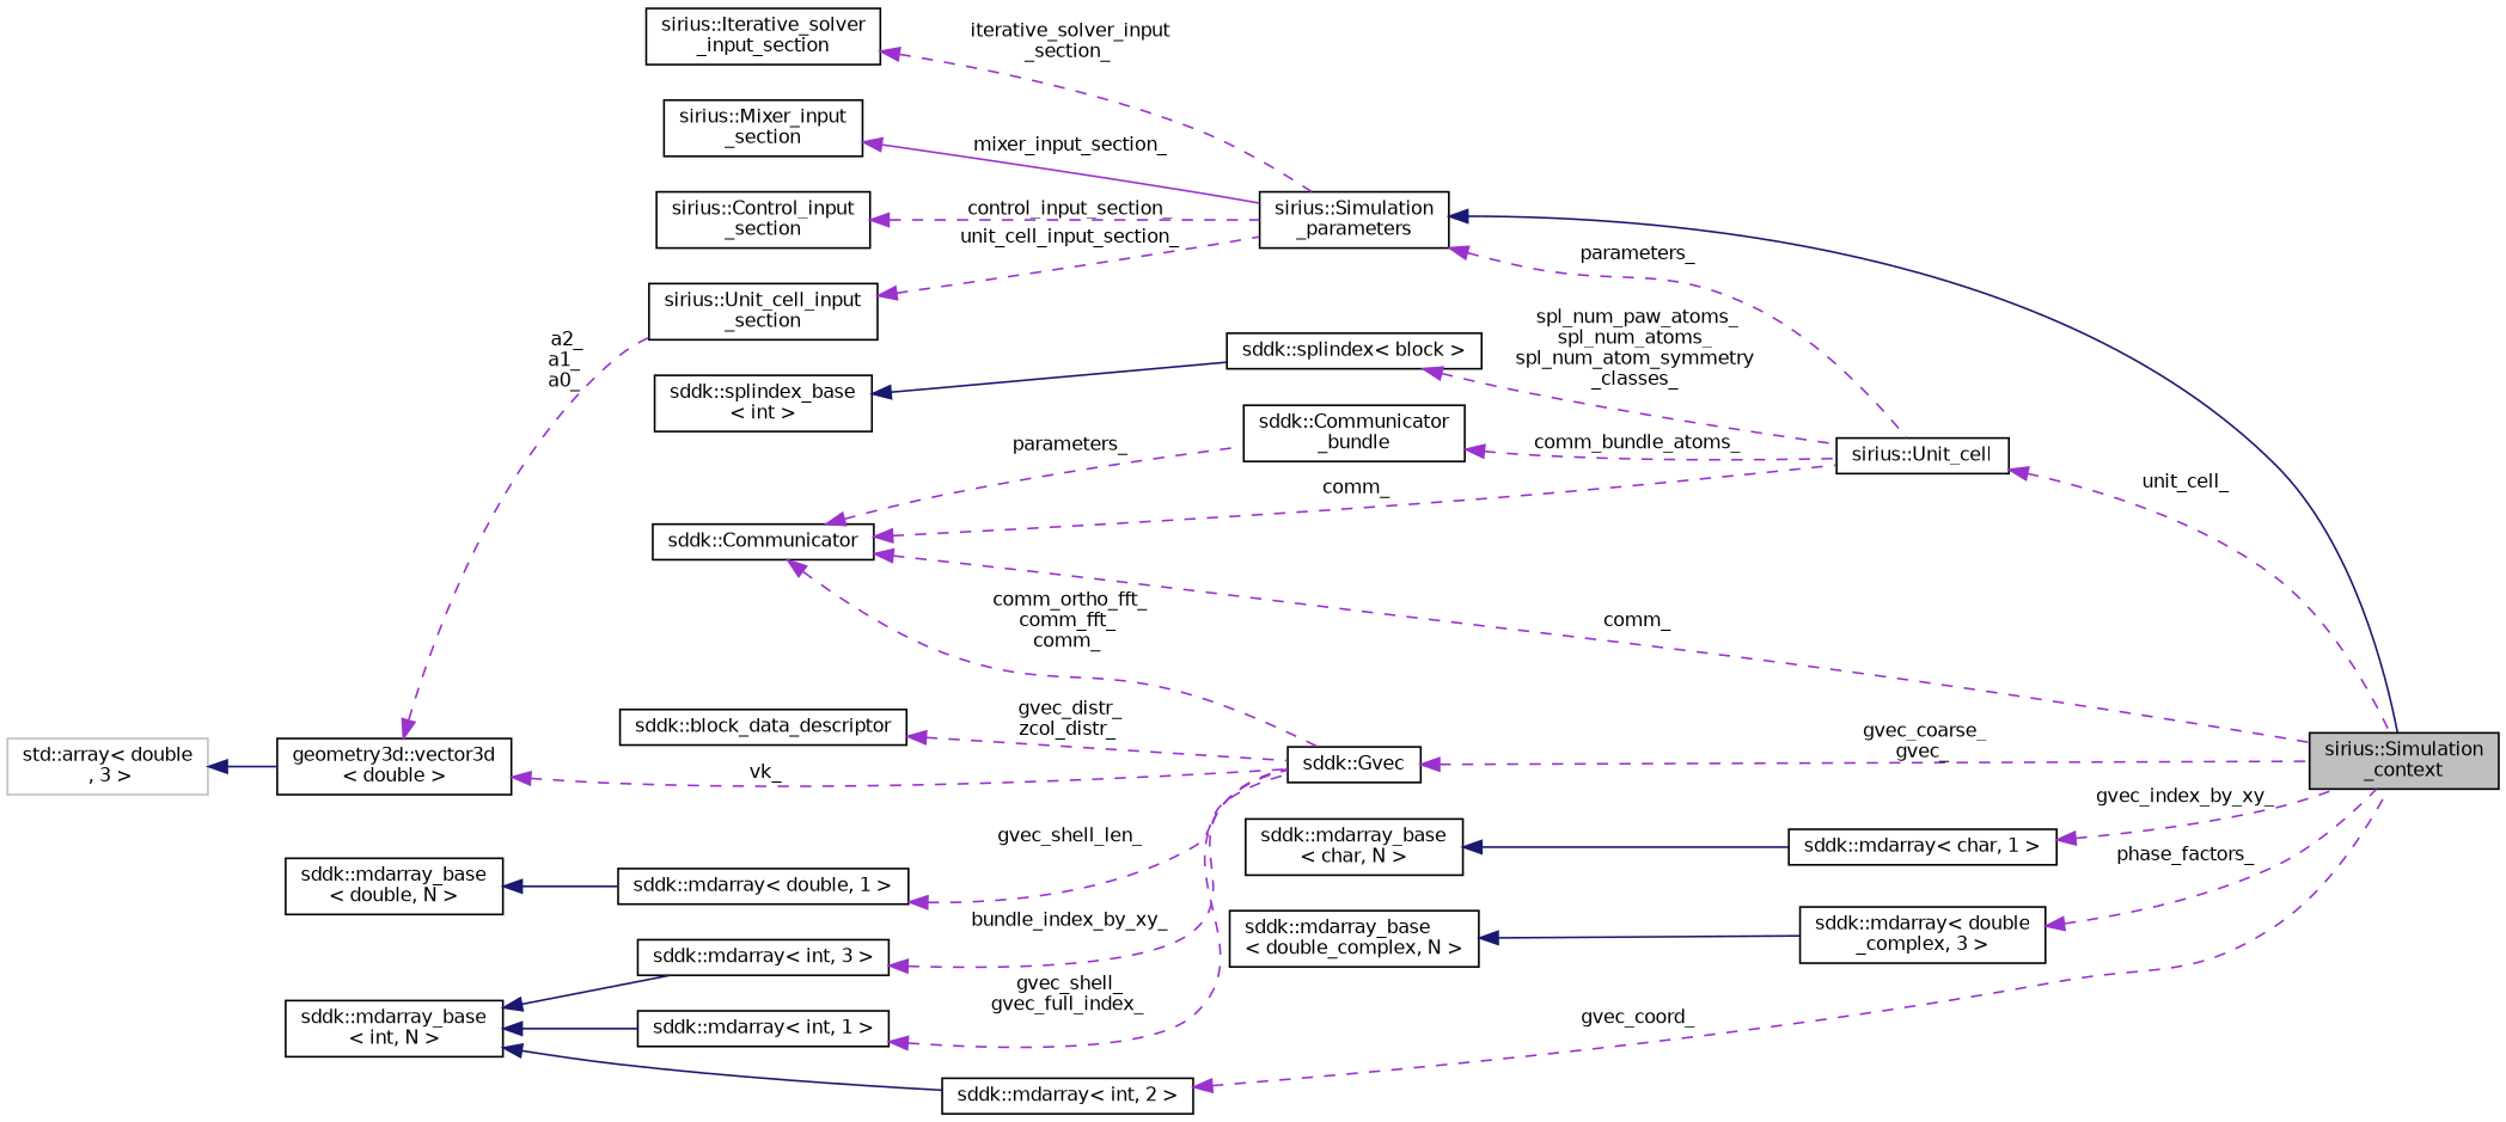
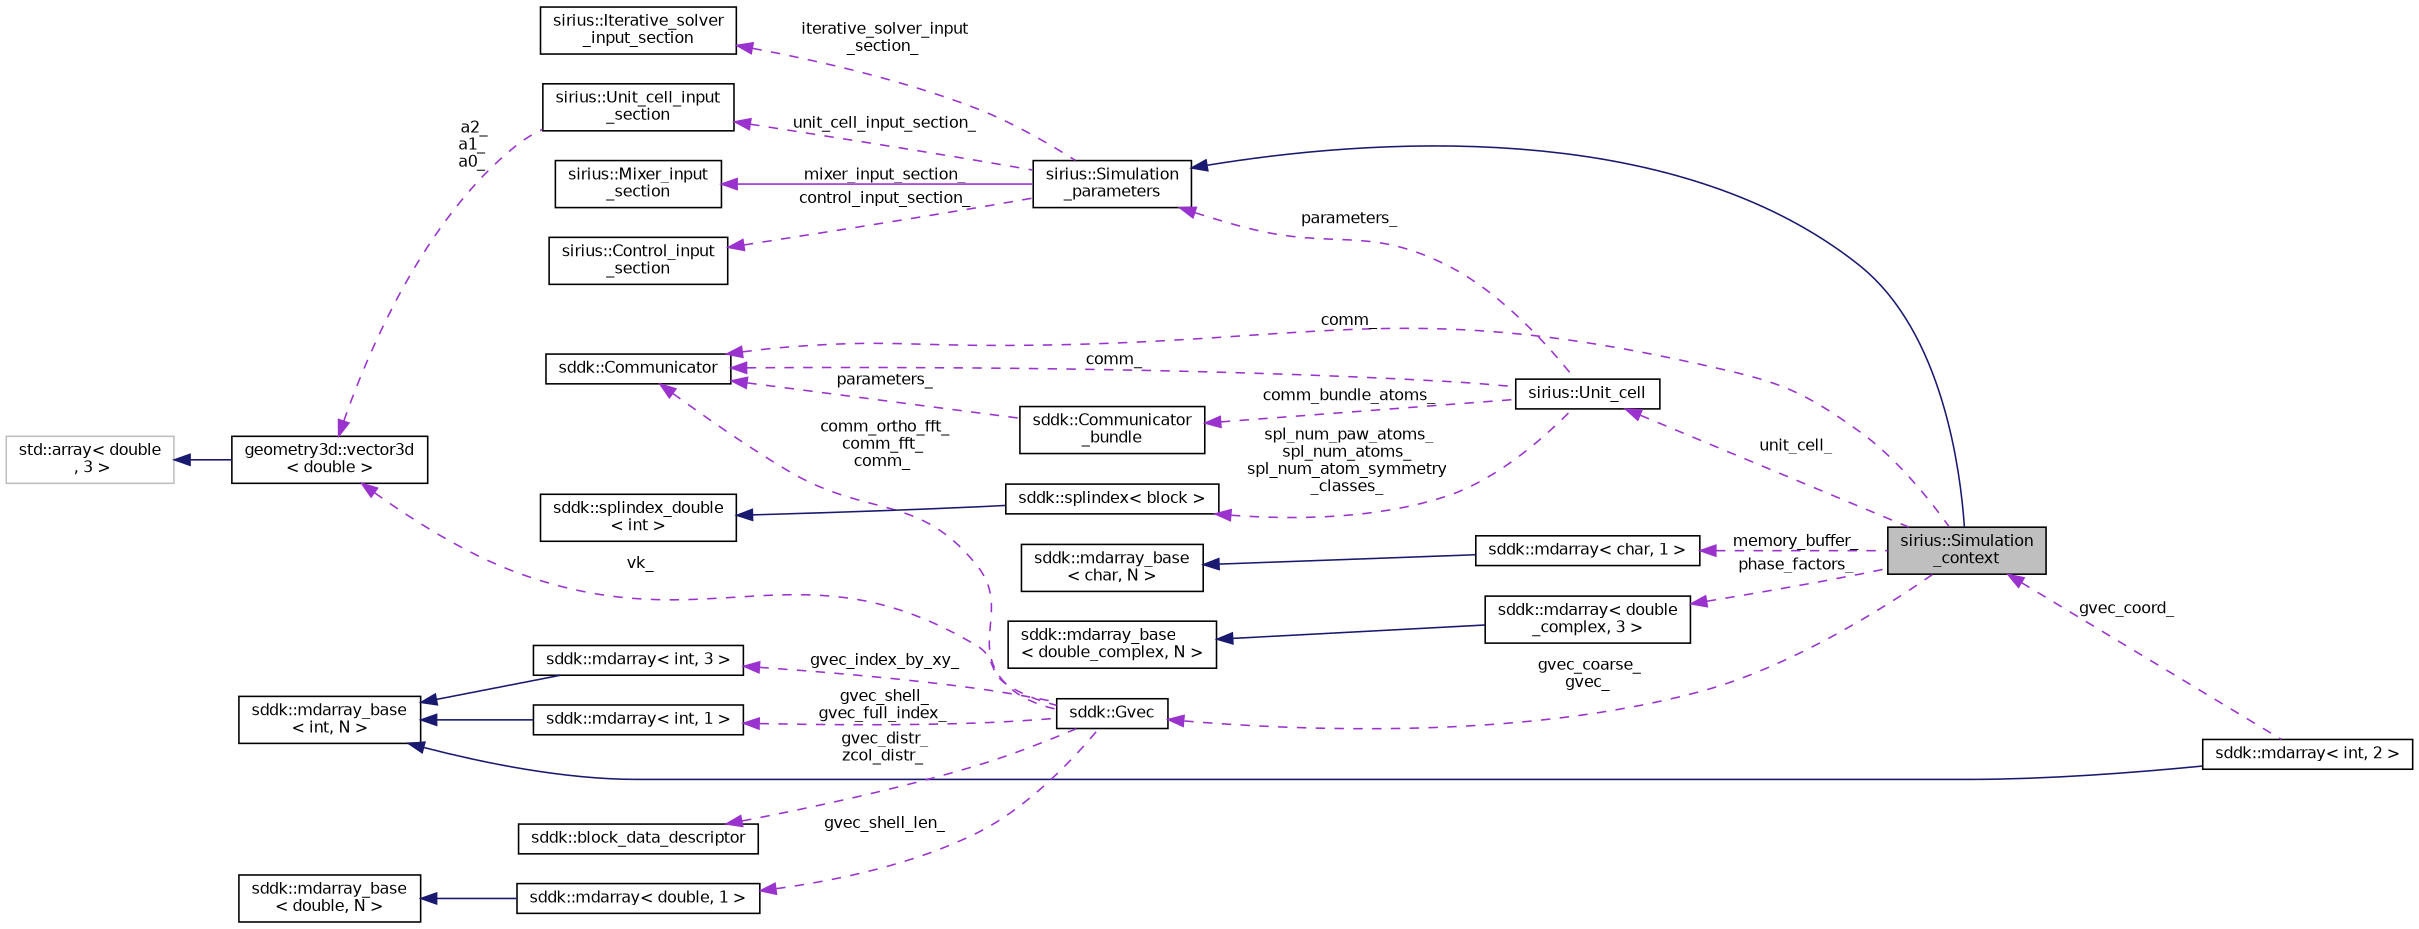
  digraph {
    rankdir=LR
    node [color=black fillcolor=white fontname=Helvetica fontsize=10 shape=record style=filled]
    edge [color=darkorchid3 dir=back fontname=Helvetica fontsize=10 labelfontname=Helvetica labelfontsize=10 style=dashed]
    n1 [fillcolor=grey75 fontcolor=black height=0.2 label="sirius::Simulation\l_context" width=0.4]
    n2 [height=0.2 label="sirius::Simulation\l_parameters" width=0.4]
    n3 [height=0.2 label="sirius::Unit_cell" width=0.4]
    n4 [height=0.2 label="sirius::Iterative_solver\l_input_section" width=0.4]
    n5 [height=0.2 label="sirius::Unit_cell_input\l_section" width=0.4]
    n6 [height=0.2 label="geometry3d::vector3d\l\< double \>" width=0.4]
    n7 [height=0.2 label="sddk::Gvec" width=0.4]
    n8 [color=grey75 height=0.2 label="std::array\< double\l , 3 \>" width=0.4]
    n9 [height=0.2 label="sirius::Mixer_input\l_section" width=0.4]
    n10 [height=0.2 label="sirius::Control_input\l_section" width=0.4]
    n11 [height=0.2 label="sddk::mdarray\< int, 2 \>" width=0.4]
    n12 [height=0.2 label="sddk::mdarray_base\l\< int, N \>" width=0.4]
    n13 [height=0.2 label="sddk::mdarray\< int, 3 \>" width=0.4]
    n14 [height=0.2 label="sddk::mdarray\< int, 1 \>" width=0.4]
    n15 [height=0.2 label="sddk::mdarray\< char, 1 \>" width=0.4]
    n16 [height=0.2 label="sddk::mdarray_base\l\< char, N \>" width=0.4]
    n17 [height=0.2 label="sddk::mdarray\< double\l_complex, 3 \>" width=0.4]
    n18 [height=0.2 label="sddk::mdarray_base\l\< double_complex, N \>" width=0.4]
    n19 [height=0.2 label="sddk::Communicator" width=0.4]
    n20 [height=0.2 label="sddk::Communicator\l_bundle" width=0.4]
    n21 [height=0.2 label="sddk::mdarray\< double, 1 \>" width=0.4]
    n22 [height=0.2 label="sddk::mdarray_base\l\< double, N \>" width=0.4]
    n23 [height=0.2 label="sddk::block_data_descriptor" width=0.4]
    n24 [height=0.2 label="sddk::splindex\< block \>" width=0.4]
-   n25 [height=0.2 label="sddk::splindex_base\l\< int \>" width=0.4]
+   n25 [height=0.2 label="sddk::splindex_double\l\< int \>" width=0.4]
    n2 -> n1 [color=midnightblue style=solid]
    n2 -> n3 [label=" parameters_"]
    n3 -> n1 [label=" unit_cell_"]
    n4 -> n2 [label=" iterative_solver_input\l_section_"]
    n5 -> n2 [label=" unit_cell_input_section_"]
    n6 -> n5 [label=" a2_\na1_\na0_"]
    n6 -> n7 [label=" vk_"]
    n7 -> n1 [label=" gvec_coarse_\ngvec_"]
    n8 -> n6 [color=midnightblue style=solid]
    n9 -> n2 [label=" mixer_input_section_" style=solid]
    n10 -> n2 [label=" control_input_section_"]
-   n11 -> n1 [label=" gvec_coord_"]
+   n1 -> n11 [label=" gvec_coord_"]
    n12 -> n11 [color=midnightblue style=solid]
    n12 -> n13 [color=midnightblue style=solid]
    n12 -> n14 [color=midnightblue style=solid]
-   n13 -> n7 [label=" bundle_index_by_xy_"]
+   n13 -> n7 [label=" gvec_index_by_xy_"]
    n14 -> n7 [label=" gvec_shell_\ngvec_full_index_"]
-   n15 -> n1 [label=" gvec_index_by_xy_"]
+   n15 -> n1 [label=" memory_buffer_"]
    n16 -> n15 [color=midnightblue style=solid]
    n17 -> n1 [label=" phase_factors_"]
    n18 -> n17 [color=midnightblue style=solid]
    n19 -> n1 [label=" comm_"]
    n19 -> n3 [label=" comm_"]
    n19 -> n7 [label=" comm_ortho_fft_\ncomm_fft_\ncomm_"]
    n19 -> n20 [label=" parameters_"]
    n20 -> n3 [label=" comm_bundle_atoms_"]
    n21 -> n7 [label=" gvec_shell_len_"]
    n22 -> n21 [color=midnightblue style=solid]
    n23 -> n7 [label=" gvec_distr_\nzcol_distr_"]
    n24 -> n3 [label=" spl_num_paw_atoms_\nspl_num_atoms_\nspl_num_atom_symmetry\l_classes_"]
    n25 -> n24 [color=midnightblue style=solid]
  }
